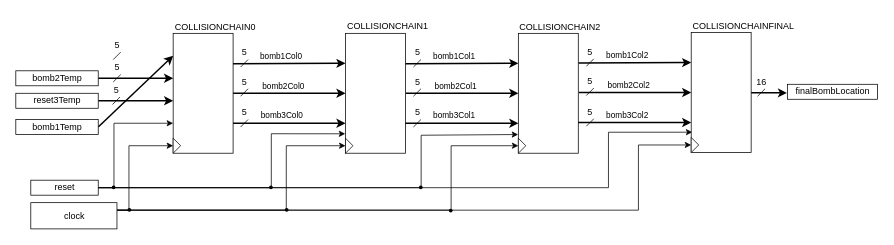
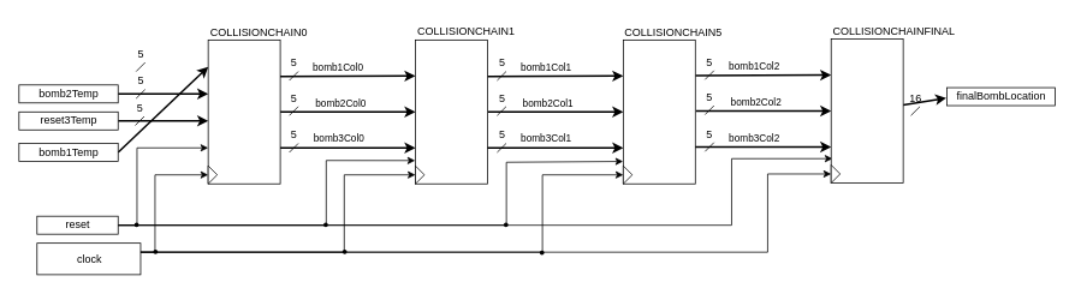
  <mxCell id="0" />
  <mxCell id="1" parent="0" />
  <mxCell id="2" style="edgeStyle=none;html=1;exitX=0;exitY=0;exitDx=110;exitDy=10;exitPerimeter=0;entryX=0;entryY=0;entryDx=0;entryDy=30;entryPerimeter=0;strokeWidth=2;" edge="1" parent="1" source="3" target="24"><mxGeometry relative="1" as="geometry" /></mxCell>
  <mxCell id="3" value="bomb1Temp" style="externalPins=0;recursiveResize=0;shadow=0;dashed=0;align=center;html=1;strokeWidth=1;shape=mxgraph.rtl.abstract.entity;container=1;collapsible=0;kind=input;drawPins=0;left=0;right=1;bottom=0;top=0;" vertex="1" parent="1"><mxGeometry x="20" y="159" width="110" height="20" as="geometry" /></mxCell>
  <mxCell id="4" style="edgeStyle=none;html=1;exitX=0;exitY=0;exitDx=110;exitDy=10;exitPerimeter=0;entryX=0;entryY=0;entryDx=0;entryDy=60;entryPerimeter=0;strokeWidth=2;" edge="1" parent="1" source="5" target="24"><mxGeometry relative="1" as="geometry" /></mxCell>
  <mxCell id="5" value="bomb2Temp" style="externalPins=0;recursiveResize=0;shadow=0;dashed=0;align=center;html=1;strokeWidth=1;shape=mxgraph.rtl.abstract.entity;container=1;collapsible=0;kind=input;drawPins=0;left=0;right=1;bottom=0;top=0;" vertex="1" parent="1"><mxGeometry x="20" y="94" width="110" height="20" as="geometry" /></mxCell>
  <mxCell id="6" style="edgeStyle=none;html=1;exitX=0;exitY=0;exitDx=110;exitDy=10;exitPerimeter=0;entryX=0;entryY=0;entryDx=0;entryDy=90;entryPerimeter=0;strokeWidth=2;" edge="1" parent="1" source="7" target="24"><mxGeometry relative="1" as="geometry" /></mxCell>
  <mxCell id="7" value="reset3Temp" style="externalPins=0;recursiveResize=0;shadow=0;dashed=0;align=center;html=1;strokeWidth=1;shape=mxgraph.rtl.abstract.entity;container=1;collapsible=0;kind=input;drawPins=0;left=0;right=1;bottom=0;top=0;" vertex="1" parent="1"><mxGeometry x="20" y="124" width="110" height="20" as="geometry" /></mxCell>
  <mxCell id="8" style="edgeStyle=none;html=1;exitX=0;exitY=0;exitDx=70;exitDy=10;exitPerimeter=0;entryX=0;entryY=0;entryDx=0;entryDy=120;entryPerimeter=0;strokeWidth=1;rounded=0;" edge="1" parent="1" source="12" target="24"><mxGeometry relative="1" as="geometry"><Array as="points"><mxPoint x="151" y="250" /><mxPoint x="151" y="164" /></Array></mxGeometry></mxCell>
  <mxCell id="9" style="edgeStyle=none;rounded=0;html=1;exitX=0;exitY=0;exitDx=70;exitDy=10;exitPerimeter=0;entryX=-0.004;entryY=0.838;entryDx=0;entryDy=0;entryPerimeter=0;strokeWidth=1;" edge="1" parent="1" source="12" target="30"><mxGeometry relative="1" as="geometry"><Array as="points"><mxPoint x="361" y="250" /><mxPoint x="361" y="178" /></Array></mxGeometry></mxCell>
  <mxCell id="10" style="edgeStyle=none;rounded=0;html=1;exitX=0;exitY=0;exitDx=70;exitDy=10;exitPerimeter=0;entryX=-0.003;entryY=0.844;entryDx=0;entryDy=0;entryPerimeter=0;strokeWidth=1;" edge="1" parent="1" source="12" target="41"><mxGeometry relative="1" as="geometry"><Array as="points"><mxPoint x="561" y="250" /><mxPoint x="561" y="180" /></Array></mxGeometry></mxCell>
  <mxCell id="11" style="edgeStyle=none;rounded=0;html=1;exitX=0;exitY=0;exitDx=70;exitDy=10;exitPerimeter=0;entryX=0.019;entryY=0.831;entryDx=0;entryDy=0;entryPerimeter=0;strokeWidth=1;" edge="1" parent="1" source="12" target="53"><mxGeometry relative="1" as="geometry"><Array as="points"><mxPoint x="811" y="250" /><mxPoint x="811" y="176" /></Array></mxGeometry></mxCell>
  <mxCell id="12" value="reset" style="externalPins=0;recursiveResize=0;shadow=0;dashed=0;align=center;html=1;strokeWidth=1;shape=mxgraph.rtl.abstract.entity;container=1;collapsible=0;kind=input;drawPins=0;left=0;right=1;bottom=0;top=0;" vertex="1" parent="1"><mxGeometry x="40" y="240" width="90" height="20" as="geometry" /></mxCell>
  <mxCell id="13" style="edgeStyle=none;rounded=0;html=1;exitX=0;exitY=0;exitDx=70;exitDy=10;exitPerimeter=0;entryX=0;entryY=0.5;entryDx=0;entryDy=0;strokeWidth=1;" edge="1" parent="1" source="17" target="25"><mxGeometry relative="1" as="geometry"><Array as="points"><mxPoint x="171" y="280" /><mxPoint x="171" y="194" /></Array></mxGeometry></mxCell>
  <mxCell id="14" style="edgeStyle=none;rounded=0;html=1;exitX=0;exitY=0;exitDx=70;exitDy=10;exitPerimeter=0;entryX=0;entryY=0.5;entryDx=0;entryDy=0;strokeWidth=1;" edge="1" parent="1" source="17" target="31"><mxGeometry relative="1" as="geometry"><Array as="points"><mxPoint x="381" y="280" /><mxPoint x="381" y="194" /></Array></mxGeometry></mxCell>
  <mxCell id="15" style="edgeStyle=none;rounded=0;html=1;exitX=0;exitY=0;exitDx=70;exitDy=10;exitPerimeter=0;entryX=0;entryY=0.5;entryDx=0;entryDy=0;strokeWidth=1;" edge="1" parent="1" source="17" target="42"><mxGeometry relative="1" as="geometry"><Array as="points"><mxPoint x="601" y="280" /><mxPoint x="601" y="194" /></Array></mxGeometry></mxCell>
  <mxCell id="16" style="edgeStyle=none;rounded=0;html=1;exitX=0;exitY=0;exitDx=70;exitDy=10;exitPerimeter=0;entryX=0;entryY=0.5;entryDx=0;entryDy=0;strokeWidth=1;" edge="1" parent="1" source="17" target="54"><mxGeometry relative="1" as="geometry"><Array as="points"><mxPoint x="851" y="280" /><mxPoint x="851" y="193" /></Array></mxGeometry></mxCell>
  <mxCell id="17" value="clock" style="externalPins=0;recursiveResize=0;shadow=0;dashed=0;align=center;html=1;strokeWidth=1;shape=mxgraph.rtl.abstract.entity;container=1;collapsible=0;kind=input;drawPins=0;left=0;right=1;bottom=0;top=0;" vertex="1" parent="1"><mxGeometry x="40" y="270" width="115" height="35" as="geometry" /></mxCell>
  <mxCell id="18" style="edgeStyle=none;html=1;entryX=0;entryY=0;entryDx=0;entryDy=40;entryPerimeter=0;strokeWidth=2;exitX=0.995;exitY=0.253;exitDx=0;exitDy=0;exitPerimeter=0;" edge="1" parent="1" source="24" target="30"><mxGeometry relative="1" as="geometry" /></mxCell>
  <mxCell id="19" value="bomb1Col0" style="edgeLabel;html=1;align=center;verticalAlign=middle;resizable=0;points=[];" vertex="1" connectable="0" parent="18"><mxGeometry x="-0.151" y="-1" relative="1" as="geometry"><mxPoint y="-11" as="offset" /></mxGeometry></mxCell>
  <mxCell id="20" style="edgeStyle=none;html=1;entryX=0;entryY=0;entryDx=0;entryDy=80;entryPerimeter=0;strokeWidth=2;" edge="1" parent="1" source="24" target="30"><mxGeometry relative="1" as="geometry" /></mxCell>
  <mxCell id="21" value="bomb2Col0" style="edgeLabel;html=1;align=center;verticalAlign=middle;resizable=0;points=[];" vertex="1" connectable="0" parent="20"><mxGeometry x="-0.116" y="1" relative="1" as="geometry"><mxPoint y="-9" as="offset" /></mxGeometry></mxCell>
  <mxCell id="22" style="edgeStyle=none;html=1;entryX=0;entryY=0;entryDx=0;entryDy=120;entryPerimeter=0;strokeWidth=2;exitX=0.991;exitY=0.749;exitDx=0;exitDy=0;exitPerimeter=0;" edge="1" parent="1" source="24" target="30"><mxGeometry relative="1" as="geometry" /></mxCell>
  <mxCell id="23" value="bomb3Col0" style="edgeLabel;html=1;align=center;verticalAlign=middle;resizable=0;points=[];" vertex="1" connectable="0" parent="22"><mxGeometry x="-0.136" y="-2" relative="1" as="geometry"><mxPoint y="-12" as="offset" /></mxGeometry></mxCell>
  <mxCell id="24" value="" style="externalPins=0;recursiveResize=0;shadow=0;dashed=0;align=center;html=1;strokeWidth=1;shape=mxgraph.rtl.abstract.entity;container=1;collapsible=0;kind=sequential;drawPins=0;left=3;right=2;bottom=0;top=0;" vertex="1" parent="1"><mxGeometry x="230" y="44" width="80" height="160" as="geometry" /></mxCell>
  <mxCell id="25" value="" style="triangle;whiteSpace=wrap;html=1;" vertex="1" parent="24"><mxGeometry y="140" width="10" height="20" as="geometry" /></mxCell>
- <mxCell id="26" value="finalBombLocation" style="externalPins=0;recursiveResize=0;shadow=0;dashed=0;align=center;html=1;strokeWidth=1;shape=mxgraph.rtl.abstract.entity;container=1;collapsible=0;kind=input;drawPins=0;left=0;right=1;bottom=0;top=0;" vertex="1" parent="1"><mxGeometry x="1050" y="112" width="120" height="20" as="geometry" /></mxCell>
+ <mxCell id="26" value="finalBombLocation" style="externalPins=0;recursiveResize=0;shadow=0;dashed=0;align=center;html=1;strokeWidth=1;shape=mxgraph.rtl.abstract.entity;container=1;collapsible=0;kind=input;drawPins=0;left=0;right=1;bottom=0;top=0;" vertex="1" parent="1"><mxGeometry x="1050" y="97" width="120" height="20" as="geometry" /></mxCell>
  <mxCell id="27" value="5" style="verticalLabelPosition=top;shadow=0;dashed=0;align=center;html=1;verticalAlign=bottom;shape=mxgraph.electrical.transmission.bus_width;pointerEvents=1;labelPosition=center;" vertex="1" parent="1"><mxGeometry x="150" y="69" width="10" height="10" as="geometry" /></mxCell>
  <mxCell id="28" value="5" style="verticalLabelPosition=top;shadow=0;dashed=0;align=center;html=1;verticalAlign=bottom;shape=mxgraph.electrical.transmission.bus_width;pointerEvents=1;labelPosition=center;" vertex="1" parent="1"><mxGeometry x="150" y="99" width="10" height="10" as="geometry" /></mxCell>
  <mxCell id="29" value="5" style="verticalLabelPosition=top;shadow=0;dashed=0;align=center;html=1;verticalAlign=bottom;shape=mxgraph.electrical.transmission.bus_width;pointerEvents=1;labelPosition=center;" vertex="1" parent="1"><mxGeometry x="149" y="129" width="10" height="10" as="geometry" /></mxCell>
  <mxCell id="30" value="" style="externalPins=0;recursiveResize=0;shadow=0;dashed=0;align=center;html=1;strokeWidth=1;shape=mxgraph.rtl.abstract.entity;container=1;collapsible=0;kind=sequential;drawPins=0;left=3;right=2;bottom=0;top=0;" vertex="1" parent="1"><mxGeometry x="460" y="44" width="80" height="160" as="geometry" /></mxCell>
  <mxCell id="31" value="" style="triangle;whiteSpace=wrap;html=1;" vertex="1" parent="30"><mxGeometry y="140" width="10" height="20" as="geometry" /></mxCell>
  <mxCell id="32" value="5" style="verticalLabelPosition=top;shadow=0;dashed=0;align=center;html=1;verticalAlign=bottom;shape=mxgraph.electrical.transmission.bus_width;pointerEvents=1;labelPosition=center;" vertex="1" parent="1"><mxGeometry x="320" y="79" width="10" height="10" as="geometry" /></mxCell>
  <mxCell id="33" value="5" style="verticalLabelPosition=top;shadow=0;dashed=0;align=center;html=1;verticalAlign=bottom;shape=mxgraph.electrical.transmission.bus_width;pointerEvents=1;labelPosition=center;" vertex="1" parent="1"><mxGeometry x="320" y="118" width="10" height="10" as="geometry" /></mxCell>
  <mxCell id="34" value="5" style="verticalLabelPosition=top;shadow=0;dashed=0;align=center;html=1;verticalAlign=bottom;shape=mxgraph.electrical.transmission.bus_width;pointerEvents=1;labelPosition=center;" vertex="1" parent="1"><mxGeometry x="320" y="159" width="10" height="10" as="geometry" /></mxCell>
  <mxCell id="35" style="edgeStyle=none;html=1;entryX=0;entryY=0;entryDx=0;entryDy=40;entryPerimeter=0;strokeWidth=2;exitX=0.995;exitY=0.253;exitDx=0;exitDy=0;exitPerimeter=0;" edge="1" parent="1" target="41"><mxGeometry relative="1" as="geometry"><mxPoint x="540.32" y="84.48" as="sourcePoint" /></mxGeometry></mxCell>
  <mxCell id="36" value="bomb1Col1" style="edgeLabel;html=1;align=center;verticalAlign=middle;resizable=0;points=[];" vertex="1" connectable="0" parent="35"><mxGeometry x="-0.151" y="-1" relative="1" as="geometry"><mxPoint y="-11" as="offset" /></mxGeometry></mxCell>
  <mxCell id="37" style="edgeStyle=none;html=1;entryX=0;entryY=0;entryDx=0;entryDy=80;entryPerimeter=0;strokeWidth=2;" edge="1" parent="1" target="41"><mxGeometry relative="1" as="geometry"><mxPoint x="540.72" y="124" as="sourcePoint" /></mxGeometry></mxCell>
  <mxCell id="38" value="bomb2Col1" style="edgeLabel;html=1;align=center;verticalAlign=middle;resizable=0;points=[];" vertex="1" connectable="0" parent="37"><mxGeometry x="-0.116" y="1" relative="1" as="geometry"><mxPoint y="-9" as="offset" /></mxGeometry></mxCell>
  <mxCell id="39" style="edgeStyle=none;html=1;entryX=0;entryY=0;entryDx=0;entryDy=120;entryPerimeter=0;strokeWidth=2;exitX=0.991;exitY=0.749;exitDx=0;exitDy=0;exitPerimeter=0;" edge="1" parent="1" target="41"><mxGeometry relative="1" as="geometry"><mxPoint x="540" y="163.84" as="sourcePoint" /></mxGeometry></mxCell>
  <mxCell id="40" value="bomb3Col1" style="edgeLabel;html=1;align=center;verticalAlign=middle;resizable=0;points=[];" vertex="1" connectable="0" parent="39"><mxGeometry x="-0.136" y="-2" relative="1" as="geometry"><mxPoint y="-12" as="offset" /></mxGeometry></mxCell>
  <mxCell id="41" value="" style="externalPins=0;recursiveResize=0;shadow=0;dashed=0;align=center;html=1;strokeWidth=1;shape=mxgraph.rtl.abstract.entity;container=1;collapsible=0;kind=sequential;drawPins=0;left=3;right=2;bottom=0;top=0;" vertex="1" parent="1"><mxGeometry x="690.72" y="44" width="80" height="160" as="geometry" /></mxCell>
  <mxCell id="42" value="" style="triangle;whiteSpace=wrap;html=1;" vertex="1" parent="41"><mxGeometry y="140" width="10" height="20" as="geometry" /></mxCell>
  <mxCell id="43" value="5" style="verticalLabelPosition=top;shadow=0;dashed=0;align=center;html=1;verticalAlign=bottom;shape=mxgraph.electrical.transmission.bus_width;pointerEvents=1;labelPosition=center;" vertex="1" parent="1"><mxGeometry x="550.72" y="79" width="10" height="10" as="geometry" /></mxCell>
  <mxCell id="44" value="5" style="verticalLabelPosition=top;shadow=0;dashed=0;align=center;html=1;verticalAlign=bottom;shape=mxgraph.electrical.transmission.bus_width;pointerEvents=1;labelPosition=center;" vertex="1" parent="1"><mxGeometry x="550.72" y="118" width="10" height="10" as="geometry" /></mxCell>
  <mxCell id="45" value="5" style="verticalLabelPosition=top;shadow=0;dashed=0;align=center;html=1;verticalAlign=bottom;shape=mxgraph.electrical.transmission.bus_width;pointerEvents=1;labelPosition=center;" vertex="1" parent="1"><mxGeometry x="550.72" y="159" width="10" height="10" as="geometry" /></mxCell>
  <mxCell id="46" style="edgeStyle=none;html=1;entryX=0;entryY=0;entryDx=0;entryDy=40;entryPerimeter=0;strokeWidth=2;exitX=0.995;exitY=0.253;exitDx=0;exitDy=0;exitPerimeter=0;" edge="1" parent="1" target="53"><mxGeometry relative="1" as="geometry"><mxPoint x="771.04" y="83.48" as="sourcePoint" /></mxGeometry></mxCell>
  <mxCell id="47" value="bomb1Col2" style="edgeLabel;html=1;align=center;verticalAlign=middle;resizable=0;points=[];" vertex="1" connectable="0" parent="46"><mxGeometry x="-0.151" y="-1" relative="1" as="geometry"><mxPoint y="-11" as="offset" /></mxGeometry></mxCell>
  <mxCell id="48" style="edgeStyle=none;html=1;entryX=0;entryY=0;entryDx=0;entryDy=80;entryPerimeter=0;strokeWidth=2;" edge="1" parent="1" target="53"><mxGeometry relative="1" as="geometry"><mxPoint x="771.44" y="123" as="sourcePoint" /></mxGeometry></mxCell>
  <mxCell id="49" value="bomb2Col2" style="edgeLabel;html=1;align=center;verticalAlign=middle;resizable=0;points=[];" vertex="1" connectable="0" parent="48"><mxGeometry x="-0.116" y="1" relative="1" as="geometry"><mxPoint y="-9" as="offset" /></mxGeometry></mxCell>
  <mxCell id="50" style="edgeStyle=none;html=1;entryX=0;entryY=0;entryDx=0;entryDy=120;entryPerimeter=0;strokeWidth=2;exitX=0.991;exitY=0.749;exitDx=0;exitDy=0;exitPerimeter=0;" edge="1" parent="1" target="53"><mxGeometry relative="1" as="geometry"><mxPoint x="770.72" y="162.84" as="sourcePoint" /></mxGeometry></mxCell>
  <mxCell id="51" value="bomb3Col2" style="edgeLabel;html=1;align=center;verticalAlign=middle;resizable=0;points=[];" vertex="1" connectable="0" parent="50"><mxGeometry x="-0.136" y="-2" relative="1" as="geometry"><mxPoint y="-12" as="offset" /></mxGeometry></mxCell>
  <mxCell id="52" style="edgeStyle=none;html=1;entryX=-0.006;entryY=0.573;entryDx=0;entryDy=0;entryPerimeter=0;strokeWidth=2;" edge="1" parent="1" source="53" target="26"><mxGeometry relative="1" as="geometry" /></mxCell>
  <mxCell id="53" value="" style="externalPins=0;recursiveResize=0;shadow=0;dashed=0;align=center;html=1;strokeWidth=1;shape=mxgraph.rtl.abstract.entity;container=1;collapsible=0;kind=sequential;drawPins=0;left=3;right=2;bottom=0;top=0;" vertex="1" parent="1"><mxGeometry x="921.44" y="43" width="80" height="160" as="geometry" /></mxCell>
  <mxCell id="54" value="" style="triangle;whiteSpace=wrap;html=1;" vertex="1" parent="53"><mxGeometry y="140" width="10" height="20" as="geometry" /></mxCell>
  <mxCell id="55" value="5" style="verticalLabelPosition=top;shadow=0;dashed=0;align=center;html=1;verticalAlign=bottom;shape=mxgraph.electrical.transmission.bus_width;pointerEvents=1;labelPosition=center;" vertex="1" parent="1"><mxGeometry x="781.44" y="78" width="10" height="10" as="geometry" /></mxCell>
  <mxCell id="56" value="5" style="verticalLabelPosition=top;shadow=0;dashed=0;align=center;html=1;verticalAlign=bottom;shape=mxgraph.electrical.transmission.bus_width;pointerEvents=1;labelPosition=center;" vertex="1" parent="1"><mxGeometry x="781.44" y="117" width="10" height="10" as="geometry" /></mxCell>
  <mxCell id="57" value="5" style="verticalLabelPosition=top;shadow=0;dashed=0;align=center;html=1;verticalAlign=bottom;shape=mxgraph.electrical.transmission.bus_width;pointerEvents=1;labelPosition=center;" vertex="1" parent="1"><mxGeometry x="781.44" y="158" width="10" height="10" as="geometry" /></mxCell>
  <mxCell id="58" value="16" style="verticalLabelPosition=top;shadow=0;dashed=0;align=center;html=1;verticalAlign=bottom;shape=mxgraph.electrical.transmission.bus_width;pointerEvents=1;labelPosition=center;" vertex="1" parent="1"><mxGeometry x="1010" y="118" width="10" height="10" as="geometry" /></mxCell>
  <mxCell id="59" value="COLLISIONCHAIN0" style="text;html=1;align=center;verticalAlign=middle;resizable=0;points=[];autosize=1;strokeColor=none;fillColor=none;" vertex="1" parent="1"><mxGeometry x="221" y="21" width="130" height="30" as="geometry" /></mxCell>
  <mxCell id="60" value="COLLISIONCHAIN1" style="text;html=1;align=center;verticalAlign=middle;resizable=0;points=[];autosize=1;strokeColor=none;fillColor=none;" vertex="1" parent="1"><mxGeometry x="451" y="20" width="130" height="30" as="geometry" /></mxCell>
- <mxCell id="61" value="COLLISIONCHAIN2" style="text;html=1;align=center;verticalAlign=middle;resizable=0;points=[];autosize=1;strokeColor=none;fillColor=none;" vertex="1" parent="1"><mxGeometry x="681" y="21" width="130" height="30" as="geometry" /></mxCell>
+ <mxCell id="61" value="COLLISIONCHAIN5" style="text;html=1;align=center;verticalAlign=middle;resizable=0;points=[];autosize=1;strokeColor=none;fillColor=none;" vertex="1" parent="1"><mxGeometry x="681" y="21" width="130" height="30" as="geometry" /></mxCell>
  <mxCell id="62" value="COLLISIONCHAINFINAL" style="text;html=1;align=center;verticalAlign=middle;resizable=0;points=[];autosize=1;strokeColor=none;fillColor=none;" vertex="1" parent="1"><mxGeometry x="911" y="20" width="160" height="30" as="geometry" /></mxCell>
  <mxCell id="63" value="" style="externalPins=0;recursiveResize=0;ellipse;whiteSpace=wrap;html=1;aspect=fixed;fillColor=#000000;strokeColor=none;noLabel=1;snapToPoint=1;perimeter=none;resizable=0;rotatable=0;" vertex="1" parent="1"><mxGeometry x="148" y="247" width="5" height="5" as="geometry" /></mxCell>
  <mxCell id="64" value="" style="externalPins=0;recursiveResize=0;ellipse;whiteSpace=wrap;html=1;aspect=fixed;fillColor=#000000;strokeColor=none;noLabel=1;snapToPoint=1;perimeter=none;resizable=0;rotatable=0;" vertex="1" parent="1"><mxGeometry x="169" y="277" width="5" height="5" as="geometry" /></mxCell>
  <mxCell id="65" value="" style="externalPins=0;recursiveResize=0;ellipse;whiteSpace=wrap;html=1;aspect=fixed;fillColor=#000000;strokeColor=none;noLabel=1;snapToPoint=1;perimeter=none;resizable=0;rotatable=0;" vertex="1" parent="1"><mxGeometry x="358" y="247" width="5" height="5" as="geometry" /></mxCell>
  <mxCell id="66" value="" style="externalPins=0;recursiveResize=0;ellipse;whiteSpace=wrap;html=1;aspect=fixed;fillColor=#000000;strokeColor=none;noLabel=1;snapToPoint=1;perimeter=none;resizable=0;rotatable=0;" vertex="1" parent="1"><mxGeometry x="379" y="277" width="5" height="5" as="geometry" /></mxCell>
  <mxCell id="67" value="" style="externalPins=0;recursiveResize=0;ellipse;whiteSpace=wrap;html=1;aspect=fixed;fillColor=#000000;strokeColor=none;noLabel=1;snapToPoint=1;perimeter=none;resizable=0;rotatable=0;" vertex="1" parent="1"><mxGeometry x="558" y="247" width="5" height="5" as="geometry" /></mxCell>
  <mxCell id="68" value="" style="externalPins=0;recursiveResize=0;ellipse;whiteSpace=wrap;html=1;aspect=fixed;fillColor=#000000;strokeColor=none;noLabel=1;snapToPoint=1;perimeter=none;resizable=0;rotatable=0;" vertex="1" parent="1"><mxGeometry x="598" y="278" width="5" height="5" as="geometry" /></mxCell>
